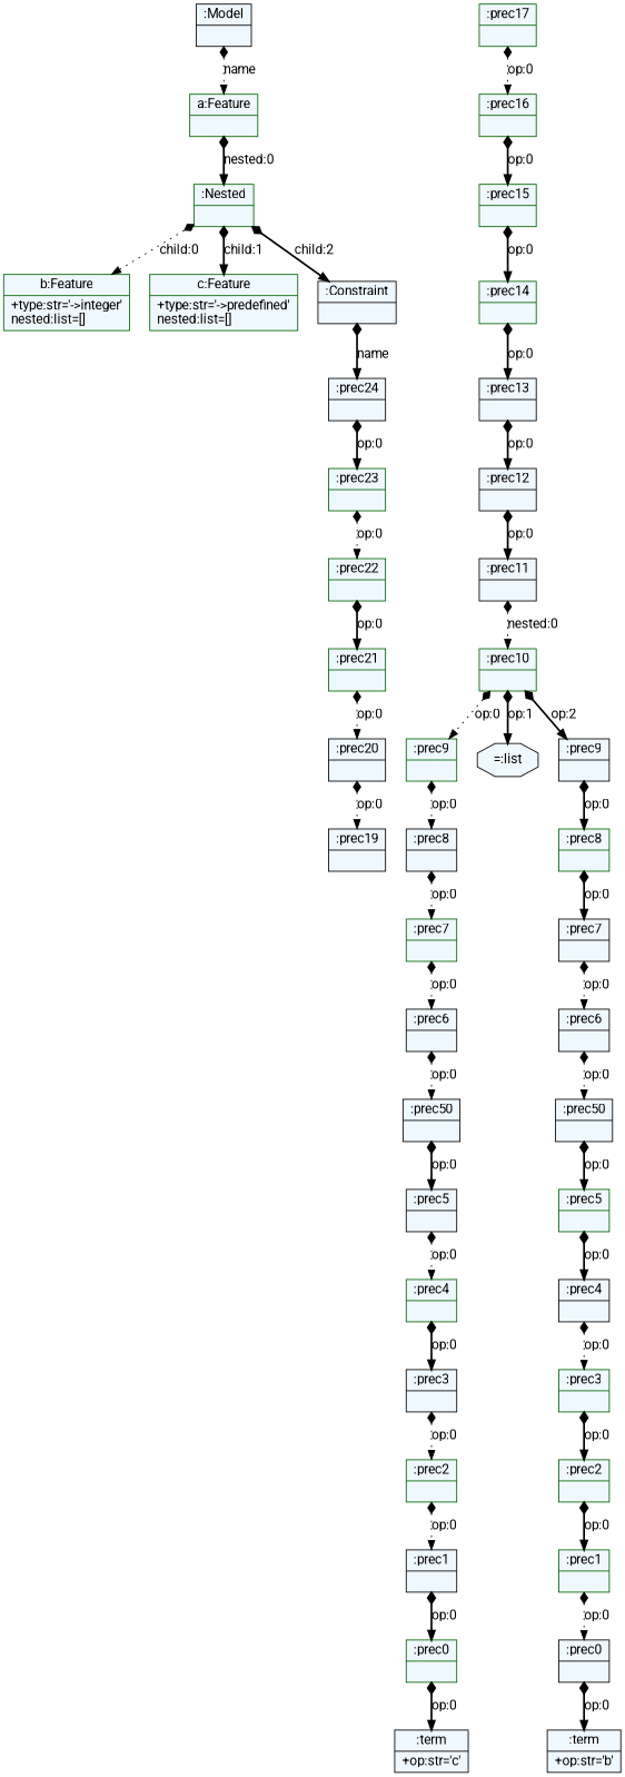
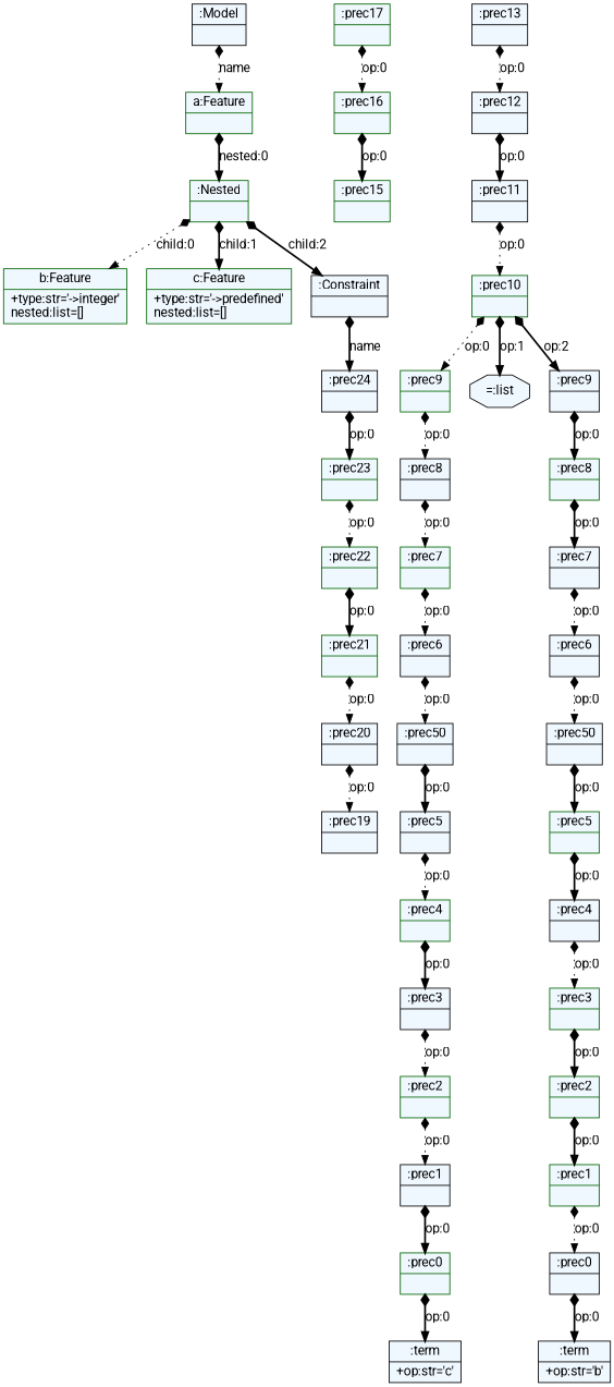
  digraph {
    fontname=Roboto
    fontsize=8
    nodesep=0.3
    node [color=black fillcolor=aliceblue fontname=Roboto shape=record style=filled]
    edge [arrowtail=diamond dir=both fontname=Roboto style=bold]
    n1 [label="{:Model|}"]
    n2 [color=darkgreen label="{a:Feature|}"]
    n3 [color=darkgreen label="{:Nested|}"]
    n4 [color=darkgreen label="{b:Feature|+type:str='-\>integer'\lnested:list=[]\l}"]
    n5 [color=darkgreen label="{c:Feature|+type:str='-\>predefined'\lnested:list=[]\l}"]
    n6 [label="{:Constraint|}"]
    n7 [label="{:prec24|}"]
    n8 [color=darkgreen label="{:prec23|}"]
    n9 [color=darkgreen label="{:prec22|}"]
    n10 [color=darkgreen label="{:prec21|}"]
    n11 [label="{:prec20|}"]
    n12 [label="{:prec19|}"]
    n13 [color=darkgreen label="{:prec17|}"]
    n14 [color=darkgreen label="{:prec16|}"]
    n15 [color=darkgreen label="{:prec15|}"]
-   n16 [color=darkgreen label="{:prec14|}"]
    n17 [label="{:prec13|}"]
    n18 [label="{:prec12|}"]
    n19 [label="{:prec11|}"]
    n20 [color=darkgreen label="{:prec10|}"]
    n21 [color=darkgreen label="{:prec9|}"]
    n22 [label="=:list" shape=octagon]
    n23 [label="{:prec9|}"]
    n24 [label="{:prec8|}"]
    n25 [color=darkgreen label="{:prec8|}"]
    n26 [color=darkgreen label="{:prec7|}"]
    n27 [label="{:prec6|}"]
    n28 [label="{:prec50|}"]
    n29 [label="{:prec5|}"]
    n30 [color=darkgreen label="{:prec4|}"]
    n31 [label="{:prec3|}"]
    n32 [color=darkgreen label="{:prec2|}"]
    n33 [label="{:prec1|}"]
    n34 [color=darkgreen label="{:prec0|}"]
    n35 [label="{:term|+op:str='c'\l}"]
    n36 [label="{:prec7|}"]
    n37 [label="{:prec6|}"]
    n38 [label="{:prec50|}"]
    n39 [color=darkgreen label="{:prec5|}"]
    n40 [label="{:prec4|}"]
    n41 [color=darkgreen label="{:prec3|}"]
    n42 [color=darkgreen label="{:prec2|}"]
    n43 [color=darkgreen label="{:prec1|}"]
    n44 [label="{:prec0|}"]
    n45 [label="{:term|+op:str='b'\l}"]
    n1 -> n2 [label=name style=dotted]
    n2 -> n3 [label="nested:0"]
    n3 -> n4 [label="child:0" style=dotted]
    n3 -> n5 [label="child:1"]
    n3 -> n6 [label="child:2"]
    n6 -> n7 [label=name]
    n7 -> n8 [label="op:0"]
    n8 -> n9 [label="op:0" style=dotted]
    n9 -> n10 [label="op:0"]
    n10 -> n11 [label="op:0" style=dotted]
    n11 -> n12 [label="op:0" style=dotted]
    n13 -> n14 [label="op:0" style=dotted]
    n14 -> n15 [label="op:0"]
-   n15 -> n16 [label="op:0"]
-   n16 -> n17 [label="op:0"]
-   n17 -> n18 [label="op:0"]
+   n17 -> n18 [label="op:0" style=dotted]
    n18 -> n19 [label="op:0"]
-   n19 -> n20 [label="nested:0" style=dotted]
+   n19 -> n20 [label="op:0" style=dotted]
    n20 -> n21 [label="op:0" style=dotted]
    n20 -> n22 [label="op:1"]
    n20 -> n23 [label="op:2"]
    n21 -> n24 [label="op:0" style=dotted]
    n23 -> n25 [label="op:0"]
    n24 -> n26 [label="op:0" style=dotted]
    n25 -> n36 [label="op:0"]
    n26 -> n27 [label="op:0" style=dotted]
    n27 -> n28 [label="op:0" style=dotted]
    n28 -> n29 [label="op:0"]
    n29 -> n30 [label="op:0" style=dotted]
    n30 -> n31 [label="op:0"]
    n31 -> n32 [label="op:0" style=dotted]
    n32 -> n33 [label="op:0" style=dotted]
    n33 -> n34 [label="op:0"]
    n34 -> n35 [label="op:0"]
    n36 -> n37 [label="op:0" style=dotted]
    n37 -> n38 [label="op:0" style=dotted]
    n38 -> n39 [label="op:0"]
    n39 -> n40 [label="op:0"]
    n40 -> n41 [label="op:0" style=dotted]
    n41 -> n42 [label="op:0"]
    n42 -> n43 [label="op:0"]
    n43 -> n44 [label="op:0" style=dotted]
    n44 -> n45 [label="op:0"]
  }
